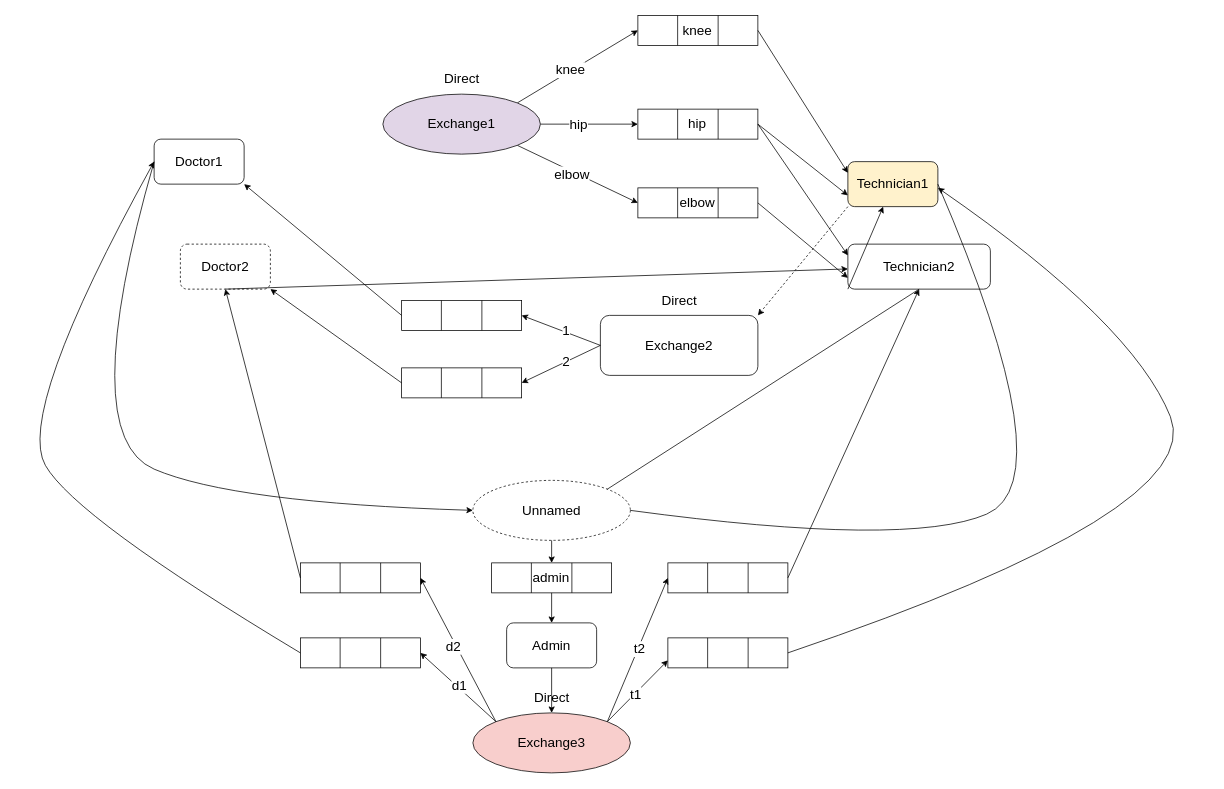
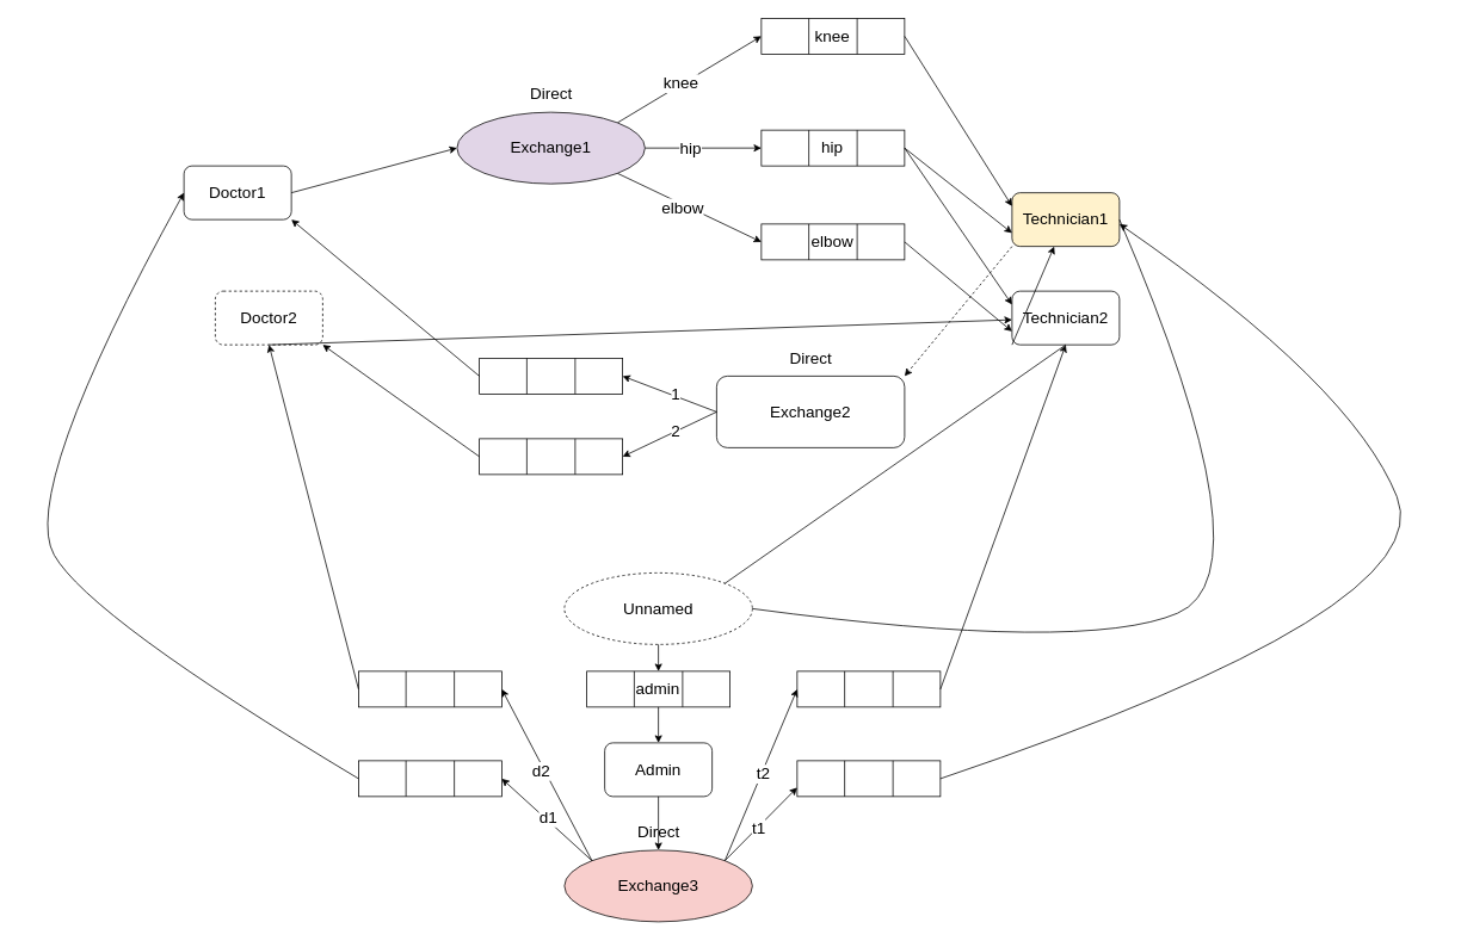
  <mxCell id="0" />
  <mxCell id="1" parent="0" />
  <mxCell id="2" value="&lt;div style=&quot;font-size: 18px;&quot;&gt;Doctor1&lt;/div&gt;" style="rounded=1;whiteSpace=wrap;html=1;fontSize=18;" vertex="1" parent="1"><mxGeometry x="205" y="185" width="120" height="60" as="geometry" /></mxCell>
  <mxCell id="3" value="Technician1" style="rounded=1;whiteSpace=wrap;html=1;fontSize=18;fillColor=#fff2cc;" vertex="1" parent="1"><mxGeometry x="1130" y="215" width="120" height="60" as="geometry" /></mxCell>
  <mxCell id="4" value="&lt;div style=&quot;font-size: 18px;&quot;&gt;Doctor2&lt;/div&gt;" style="rounded=1;whiteSpace=wrap;html=1;fontSize=18;dashed=1;" vertex="1" parent="1"><mxGeometry x="240" y="325" width="120" height="60" as="geometry" /></mxCell>
- <mxCell id="5" value="Technician2" style="rounded=1;whiteSpace=wrap;html=1;fontSize=18;" vertex="1" parent="1"><mxGeometry x="1130" y="325" width="190" height="60" as="geometry" /></mxCell>
+ <mxCell id="5" value="Technician2" style="rounded=1;whiteSpace=wrap;html=1;fontSize=18;" vertex="1" parent="1"><mxGeometry x="1130" y="325" width="120" height="60" as="geometry" /></mxCell>
+ <mxCell id="6" value="" style="endArrow=classic;html=1;rounded=0;exitX=1;exitY=0.5;exitDx=0;exitDy=0;entryX=0;entryY=0.5;entryDx=0;entryDy=0;" edge="1" parent="1" source="2" target="21"><mxGeometry width="50" height="50" relative="1" as="geometry"><mxPoint x="360" y="250" as="sourcePoint" /><mxPoint x="480" y="280" as="targetPoint" /></mxGeometry></mxCell>
  <mxCell id="7" value="hip" style="shape=process;whiteSpace=wrap;html=1;backgroundOutline=1;size=0.333;fontSize=18;" vertex="1" parent="1"><mxGeometry x="850" y="145" width="160" height="40" as="geometry" /></mxCell>
  <mxCell id="8" value="knee" style="shape=process;whiteSpace=wrap;html=1;backgroundOutline=1;size=0.333;fontSize=18;" vertex="1" parent="1"><mxGeometry x="850" y="20" width="160" height="40" as="geometry" /></mxCell>
  <mxCell id="9" value="elbow" style="shape=process;whiteSpace=wrap;html=1;backgroundOutline=1;size=0.333;fontSize=18;" vertex="1" parent="1"><mxGeometry x="850" y="250" width="160" height="40" as="geometry" /></mxCell>
  <mxCell id="10" value="" style="endArrow=classic;html=1;rounded=0;exitX=1;exitY=0;exitDx=0;exitDy=0;entryX=0;entryY=0.5;entryDx=0;entryDy=0;" edge="1" parent="1" source="21" target="8"><mxGeometry width="50" height="50" relative="1" as="geometry"><mxPoint x="780" y="235" as="sourcePoint" /><mxPoint x="830" y="185" as="targetPoint" /></mxGeometry></mxCell>
  <mxCell id="11" value="knee" style="edgeLabel;html=1;align=center;verticalAlign=middle;resizable=0;points=[];fontSize=18;" vertex="1" connectable="0" parent="10"><mxGeometry x="-0.117" y="2" relative="1" as="geometry"><mxPoint as="offset" /></mxGeometry></mxCell>
  <mxCell id="12" value="" style="endArrow=classic;html=1;rounded=0;exitX=1;exitY=0.5;exitDx=0;exitDy=0;entryX=0;entryY=0.5;entryDx=0;entryDy=0;" edge="1" parent="1" source="21" target="7"><mxGeometry width="50" height="50" relative="1" as="geometry"><mxPoint x="720" y="262" as="sourcePoint" /><mxPoint x="881" y="165" as="targetPoint" /></mxGeometry></mxCell>
  <mxCell id="13" value="&lt;div style=&quot;font-size: 18px;&quot;&gt;hip&lt;/div&gt;" style="edgeLabel;html=1;align=center;verticalAlign=middle;resizable=0;points=[];" vertex="1" connectable="0" parent="12"><mxGeometry x="-0.231" relative="1" as="geometry"><mxPoint as="offset" /></mxGeometry></mxCell>
  <mxCell id="14" value="" style="endArrow=classic;html=1;rounded=0;exitX=1;exitY=1;exitDx=0;exitDy=0;entryX=0;entryY=0.5;entryDx=0;entryDy=0;" edge="1" parent="1" source="21" target="9"><mxGeometry width="50" height="50" relative="1" as="geometry"><mxPoint x="730" y="219.5" as="sourcePoint" /><mxPoint x="860" y="219.5" as="targetPoint" /></mxGeometry></mxCell>
  <mxCell id="15" value="elbow" style="edgeLabel;html=1;align=center;verticalAlign=middle;resizable=0;points=[];fontSize=18;" vertex="1" connectable="0" parent="14"><mxGeometry x="-0.08" y="-3" relative="1" as="geometry"><mxPoint as="offset" /></mxGeometry></mxCell>
  <mxCell id="16" value="" style="endArrow=classic;html=1;rounded=0;exitX=1;exitY=0.5;exitDx=0;exitDy=0;entryX=0;entryY=0.25;entryDx=0;entryDy=0;" edge="1" parent="1" source="8" target="3"><mxGeometry width="50" height="50" relative="1" as="geometry"><mxPoint x="780" y="370" as="sourcePoint" /><mxPoint x="830" y="320" as="targetPoint" /></mxGeometry></mxCell>
  <mxCell id="17" value="" style="endArrow=classic;html=1;rounded=0;exitX=1;exitY=0.5;exitDx=0;exitDy=0;entryX=0;entryY=0.75;entryDx=0;entryDy=0;" edge="1" parent="1" source="9" target="5"><mxGeometry width="50" height="50" relative="1" as="geometry"><mxPoint x="1030" y="420" as="sourcePoint" /><mxPoint x="1150" y="490" as="targetPoint" /></mxGeometry></mxCell>
  <mxCell id="18" value="" style="endArrow=classic;html=1;rounded=0;exitX=1;exitY=0.5;exitDx=0;exitDy=0;entryX=0;entryY=0.25;entryDx=0;entryDy=0;" edge="1" parent="1" source="7" target="5"><mxGeometry width="50" height="50" relative="1" as="geometry"><mxPoint x="1020" y="410" as="sourcePoint" /><mxPoint x="1140" y="365" as="targetPoint" /></mxGeometry></mxCell>
  <mxCell id="19" value="" style="endArrow=classic;html=1;rounded=0;exitX=1;exitY=0.5;exitDx=0;exitDy=0;entryX=0;entryY=0.75;entryDx=0;entryDy=0;" edge="1" parent="1" source="7" target="3"><mxGeometry width="50" height="50" relative="1" as="geometry"><mxPoint x="1020" y="310" as="sourcePoint" /><mxPoint x="1140" y="350" as="targetPoint" /></mxGeometry></mxCell>
  <mxCell id="20" value="" style="group" vertex="1" connectable="0" parent="1"><mxGeometry x="510" y="85" width="210" height="120" as="geometry" /></mxCell>
  <mxCell id="21" value="Exchange1" style="ellipse;whiteSpace=wrap;html=1;fontSize=18;fillColor=#e1d5e7;" vertex="1" parent="20"><mxGeometry y="40" width="210" height="80" as="geometry" /></mxCell>
  <mxCell id="22" value="&lt;div style=&quot;font-size: 18px;&quot;&gt;Direct&lt;/div&gt;" style="text;html=1;align=center;verticalAlign=middle;resizable=0;points=[];autosize=1;strokeColor=none;fillColor=none;fontSize=18;" vertex="1" parent="20"><mxGeometry x="70" width="70" height="40" as="geometry" /></mxCell>
  <mxCell id="23" value="" style="endArrow=classic;html=1;rounded=0;exitX=0;exitY=1;exitDx=0;exitDy=0;" edge="1" parent="1" source="5" target="3"><mxGeometry width="50" height="50" relative="1" as="geometry"><mxPoint x="1070" y="480" as="sourcePoint" /><mxPoint x="1190" y="630" as="targetPoint" /></mxGeometry></mxCell>
  <mxCell id="24" value="" style="endArrow=classic;html=1;rounded=0;exitX=0;exitY=1;exitDx=0;exitDy=0;entryX=1;entryY=0;entryDx=0;entryDy=0;dashed=1;" edge="1" parent="1" source="3" target="28"><mxGeometry width="50" height="50" relative="1" as="geometry"><mxPoint x="1140" y="395" as="sourcePoint" /><mxPoint x="1020" y="570" as="targetPoint" /></mxGeometry></mxCell>
  <mxCell id="25" value="" style="shape=process;whiteSpace=wrap;html=1;backgroundOutline=1;size=0.333;fontSize=18;" vertex="1" parent="1"><mxGeometry x="535" y="400" width="160" height="40" as="geometry" /></mxCell>
  <mxCell id="26" value="" style="shape=process;whiteSpace=wrap;html=1;backgroundOutline=1;size=0.333;fontSize=18;" vertex="1" parent="1"><mxGeometry x="535" y="490" width="160" height="40" as="geometry" /></mxCell>
  <mxCell id="27" value="" style="group" vertex="1" connectable="0" parent="1"><mxGeometry x="800" y="370" width="210" height="130" as="geometry" /></mxCell>
  <mxCell id="28" value="&lt;div&gt;Exchange2&lt;/div&gt;" style="whiteSpace=wrap;html=1;fontSize=18;rounded=1;" vertex="1" parent="27"><mxGeometry y="50" width="210" height="80" as="geometry" /></mxCell>
  <mxCell id="29" value="&lt;div style=&quot;font-size: 18px;&quot;&gt;Direct&lt;/div&gt;" style="text;html=1;align=center;verticalAlign=middle;resizable=0;points=[];autosize=1;strokeColor=none;fillColor=none;fontSize=18;" vertex="1" parent="27"><mxGeometry x="70" y="10" width="70" height="40" as="geometry" /></mxCell>
  <mxCell id="30" value="" style="endArrow=classic;html=1;rounded=0;entryX=1;entryY=0.5;entryDx=0;entryDy=0;exitX=0;exitY=0.5;exitDx=0;exitDy=0;" edge="1" parent="1" source="28" target="25"><mxGeometry width="50" height="50" relative="1" as="geometry"><mxPoint x="800" y="430" as="sourcePoint" /><mxPoint x="830" y="230" as="targetPoint" /></mxGeometry></mxCell>
  <mxCell id="31" value="1" style="edgeLabel;html=1;align=center;verticalAlign=middle;resizable=0;points=[];fontSize=18;" vertex="1" connectable="0" parent="30"><mxGeometry x="-0.091" y="-2" relative="1" as="geometry"><mxPoint as="offset" /></mxGeometry></mxCell>
  <mxCell id="32" value="" style="endArrow=classic;html=1;rounded=0;entryX=1;entryY=0.5;entryDx=0;entryDy=0;exitX=0;exitY=0.5;exitDx=0;exitDy=0;fontSize=18;" edge="1" parent="1" source="28" target="26"><mxGeometry width="50" height="50" relative="1" as="geometry"><mxPoint x="770" y="500" as="sourcePoint" /><mxPoint x="714" y="520" as="targetPoint" /></mxGeometry></mxCell>
  <mxCell id="33" value="2" style="edgeLabel;html=1;align=center;verticalAlign=middle;resizable=0;points=[];fontSize=18;" vertex="1" connectable="0" parent="32"><mxGeometry x="-0.123" relative="1" as="geometry"><mxPoint as="offset" /></mxGeometry></mxCell>
  <mxCell id="34" value="" style="endArrow=classic;html=1;rounded=0;exitX=0;exitY=0.5;exitDx=0;exitDy=0;entryX=1;entryY=1;entryDx=0;entryDy=0;" edge="1" parent="1" source="25" target="2"><mxGeometry width="50" height="50" relative="1" as="geometry"><mxPoint x="780" y="370" as="sourcePoint" /><mxPoint x="830" y="320" as="targetPoint" /></mxGeometry></mxCell>
  <mxCell id="35" value="" style="endArrow=classic;html=1;rounded=0;exitX=0;exitY=0.5;exitDx=0;exitDy=0;entryX=1;entryY=1;entryDx=0;entryDy=0;" edge="1" parent="1" source="26" target="4"><mxGeometry width="50" height="50" relative="1" as="geometry"><mxPoint x="545" y="520" as="sourcePoint" /><mxPoint x="370" y="285" as="targetPoint" /></mxGeometry></mxCell>
  <mxCell id="36" value="&lt;div&gt;Admin&lt;/div&gt;" style="rounded=1;whiteSpace=wrap;html=1;fontSize=18;" vertex="1" parent="1"><mxGeometry x="675" y="830" width="120" height="60" as="geometry" /></mxCell>
  <mxCell id="37" value="&lt;div&gt;Unnamed&lt;/div&gt;" style="ellipse;whiteSpace=wrap;html=1;fontSize=18;dashed=1;" vertex="1" parent="1"><mxGeometry x="630" y="640" width="210" height="80" as="geometry" /></mxCell>
  <mxCell id="38" value="" style="endArrow=classic;html=1;rounded=0;exitX=0.5;exitY=1;exitDx=0;exitDy=0;entryX=0.5;entryY=0;entryDx=0;entryDy=0;" edge="1" parent="1" source="37" target="39"><mxGeometry width="50" height="50" relative="1" as="geometry"><mxPoint x="740" y="380" as="sourcePoint" /><mxPoint x="735" y="530" as="targetPoint" /></mxGeometry></mxCell>
  <mxCell id="39" value="admin" style="shape=process;whiteSpace=wrap;html=1;backgroundOutline=1;size=0.333;fontSize=18;" vertex="1" parent="1"><mxGeometry x="655" y="750" width="160" height="40" as="geometry" /></mxCell>
  <mxCell id="40" value="" style="endArrow=classic;html=1;rounded=0;exitX=0.5;exitY=1;exitDx=0;exitDy=0;entryX=0.5;entryY=0;entryDx=0;entryDy=0;" edge="1" parent="1" source="39" target="36"><mxGeometry width="50" height="50" relative="1" as="geometry"><mxPoint x="945" y="1250" as="sourcePoint" /><mxPoint x="945" y="1190" as="targetPoint" /></mxGeometry></mxCell>
- <mxCell id="41" value="" style="curved=1;endArrow=classic;html=1;rounded=0;entryX=0;entryY=0.5;entryDx=0;entryDy=0;exitX=0;exitY=0.5;exitDx=0;exitDy=0;" edge="1" parent="1" source="2" target="37"><mxGeometry width="50" height="50" relative="1" as="geometry"><mxPoint x="740" y="610" as="sourcePoint" /><mxPoint x="790" y="560" as="targetPoint" /><Array as="points"><mxPoint x="100" y="580" /><mxPoint x="310" y="670" /></Array></mxGeometry></mxCell>
  <mxCell id="42" value="" style="curved=1;endArrow=none;html=1;rounded=0;exitX=1;exitY=0.5;exitDx=0;exitDy=0;entryX=1;entryY=0.5;entryDx=0;entryDy=0;" edge="1" parent="1" source="3" target="37"><mxGeometry width="50" height="50" relative="1" as="geometry"><mxPoint x="925" y="340" as="sourcePoint" /><mxPoint x="1305" y="1125" as="targetPoint" /><Array as="points"><mxPoint x="1420" y="640" /><mxPoint x="1210" y="730" /></Array></mxGeometry></mxCell>
  <mxCell id="43" value="" style="endArrow=none;html=1;rounded=0;exitX=0.5;exitY=1;exitDx=0;exitDy=0;entryX=1;entryY=0;entryDx=0;entryDy=0;" edge="1" parent="1" source="5" target="37"><mxGeometry width="50" height="50" relative="1" as="geometry"><mxPoint x="790" y="620" as="sourcePoint" /><mxPoint x="840" y="570" as="targetPoint" /></mxGeometry></mxCell>
  <mxCell id="44" value="" style="endArrow=classic;html=1;rounded=0;exitX=0.5;exitY=1;exitDx=0;exitDy=0;" edge="1" parent="1" source="4" target="5"><mxGeometry width="50" height="50" relative="1" as="geometry"><mxPoint x="1200" y="395" as="sourcePoint" /><mxPoint x="809" y="1012" as="targetPoint" /></mxGeometry></mxCell>
  <mxCell id="45" value="" style="group" vertex="1" connectable="0" parent="1"><mxGeometry x="630" y="900" width="210" height="130" as="geometry" /></mxCell>
  <mxCell id="46" value="Exchange3" style="ellipse;whiteSpace=wrap;html=1;fontSize=18;fillColor=#f8cecc;" vertex="1" parent="45"><mxGeometry y="50" width="210" height="80" as="geometry" /></mxCell>
  <mxCell id="47" value="&lt;div style=&quot;font-size: 18px;&quot;&gt;Direct&lt;/div&gt;" style="text;html=1;align=center;verticalAlign=middle;resizable=0;points=[];autosize=1;strokeColor=none;fillColor=none;fontSize=18;" vertex="1" parent="45"><mxGeometry x="70" y="10" width="70" height="40" as="geometry" /></mxCell>
  <mxCell id="48" value="" style="endArrow=classic;html=1;rounded=0;exitX=0.5;exitY=1;exitDx=0;exitDy=0;entryX=0.5;entryY=0;entryDx=0;entryDy=0;" edge="1" parent="1" source="36" target="46"><mxGeometry width="50" height="50" relative="1" as="geometry"><mxPoint x="790" y="1120" as="sourcePoint" /><mxPoint x="790" y="1060" as="targetPoint" /></mxGeometry></mxCell>
  <mxCell id="49" value="" style="shape=process;whiteSpace=wrap;html=1;backgroundOutline=1;size=0.333;fontSize=18;" vertex="1" parent="1"><mxGeometry x="400" y="750" width="160" height="40" as="geometry" /></mxCell>
  <mxCell id="50" value="" style="shape=process;whiteSpace=wrap;html=1;backgroundOutline=1;size=0.333;fontSize=18;" vertex="1" parent="1"><mxGeometry x="890" y="750" width="160" height="40" as="geometry" /></mxCell>
  <mxCell id="51" value="" style="shape=process;whiteSpace=wrap;html=1;backgroundOutline=1;size=0.333;fontSize=18;" vertex="1" parent="1"><mxGeometry x="400" y="850" width="160" height="40" as="geometry" /></mxCell>
  <mxCell id="52" value="" style="shape=process;whiteSpace=wrap;html=1;backgroundOutline=1;size=0.333;fontSize=18;" vertex="1" parent="1"><mxGeometry x="890" y="850" width="160" height="40" as="geometry" /></mxCell>
  <mxCell id="53" value="" style="endArrow=classic;html=1;rounded=0;entryX=0;entryY=0.75;entryDx=0;entryDy=0;exitX=1;exitY=0;exitDx=0;exitDy=0;" edge="1" parent="1" source="46" target="52"><mxGeometry width="50" height="50" relative="1" as="geometry"><mxPoint x="795" y="890" as="sourcePoint" /><mxPoint x="845" y="840" as="targetPoint" /></mxGeometry></mxCell>
  <mxCell id="54" value="t1" style="edgeLabel;html=1;align=center;verticalAlign=middle;resizable=0;points=[];fontSize=18;" vertex="1" connectable="0" parent="53"><mxGeometry x="-0.088" y="-1" relative="1" as="geometry"><mxPoint as="offset" /></mxGeometry></mxCell>
  <mxCell id="55" value="" style="endArrow=classic;html=1;rounded=0;entryX=0;entryY=0.5;entryDx=0;entryDy=0;exitX=1;exitY=0;exitDx=0;exitDy=0;" edge="1" parent="1" source="46" target="50"><mxGeometry width="50" height="50" relative="1" as="geometry"><mxPoint x="783" y="994" as="sourcePoint" /><mxPoint x="835" y="950" as="targetPoint" /></mxGeometry></mxCell>
  <mxCell id="56" value="t2" style="edgeLabel;html=1;align=center;verticalAlign=middle;resizable=0;points=[];fontSize=18;" vertex="1" connectable="0" parent="55"><mxGeometry x="0.017" y="-1" relative="1" as="geometry"><mxPoint as="offset" /></mxGeometry></mxCell>
  <mxCell id="57" value="" style="endArrow=classic;html=1;rounded=0;entryX=1;entryY=0.5;entryDx=0;entryDy=0;exitX=0;exitY=0;exitDx=0;exitDy=0;" edge="1" parent="1" source="46" target="49"><mxGeometry width="50" height="50" relative="1" as="geometry"><mxPoint x="819" y="1178" as="sourcePoint" /><mxPoint x="930" y="1230" as="targetPoint" /></mxGeometry></mxCell>
  <mxCell id="58" value="d2" style="edgeLabel;html=1;align=center;verticalAlign=middle;resizable=0;points=[];fontSize=18;" vertex="1" connectable="0" parent="57"><mxGeometry x="0.06" y="4" relative="1" as="geometry"><mxPoint as="offset" /></mxGeometry></mxCell>
  <mxCell id="59" value="" style="endArrow=classic;html=1;rounded=0;entryX=1;entryY=0.5;entryDx=0;entryDy=0;exitX=0;exitY=0;exitDx=0;exitDy=0;" edge="1" parent="1" source="46" target="51"><mxGeometry width="50" height="50" relative="1" as="geometry"><mxPoint x="711" y="1270" as="sourcePoint" /><mxPoint x="610" y="1322" as="targetPoint" /></mxGeometry></mxCell>
  <mxCell id="60" value="d1" style="edgeLabel;html=1;align=center;verticalAlign=middle;resizable=0;points=[];fontSize=18;" vertex="1" connectable="0" parent="59"><mxGeometry x="0.02" y="-3" relative="1" as="geometry"><mxPoint as="offset" /></mxGeometry></mxCell>
  <mxCell id="61" value="" style="curved=1;endArrow=classic;html=1;rounded=0;exitX=0;exitY=0.5;exitDx=0;exitDy=0;entryX=0;entryY=0.5;entryDx=0;entryDy=0;" edge="1" parent="1" source="51" target="2"><mxGeometry width="50" height="50" relative="1" as="geometry"><mxPoint x="890" y="650" as="sourcePoint" /><mxPoint x="940" y="600" as="targetPoint" /><Array as="points"><mxPoint x="100" y="690" /><mxPoint x="20" y="550" /></Array></mxGeometry></mxCell>
  <mxCell id="62" value="" style="curved=1;endArrow=classic;html=1;rounded=0;exitX=1;exitY=0.5;exitDx=0;exitDy=0;" edge="1" parent="1" source="52"><mxGeometry width="50" height="50" relative="1" as="geometry"><mxPoint x="1750" y="915" as="sourcePoint" /><mxPoint x="1250" y="250" as="targetPoint" /><Array as="points"><mxPoint x="1610" y="680" /><mxPoint x="1510" y="430" /></Array></mxGeometry></mxCell>
  <mxCell id="63" value="" style="endArrow=classic;html=1;rounded=0;exitX=0;exitY=0.5;exitDx=0;exitDy=0;entryX=0.5;entryY=1;entryDx=0;entryDy=0;" edge="1" parent="1" source="49" target="4"><mxGeometry width="50" height="50" relative="1" as="geometry"><mxPoint x="710" y="650" as="sourcePoint" /><mxPoint x="760" y="600" as="targetPoint" /></mxGeometry></mxCell>
  <mxCell id="64" value="" style="endArrow=classic;html=1;rounded=0;exitX=1;exitY=0.5;exitDx=0;exitDy=0;entryX=0.5;entryY=1;entryDx=0;entryDy=0;" edge="1" parent="1" source="50" target="5"><mxGeometry width="50" height="50" relative="1" as="geometry"><mxPoint x="1280" y="850" as="sourcePoint" /><mxPoint x="1180" y="465" as="targetPoint" /></mxGeometry></mxCell>
